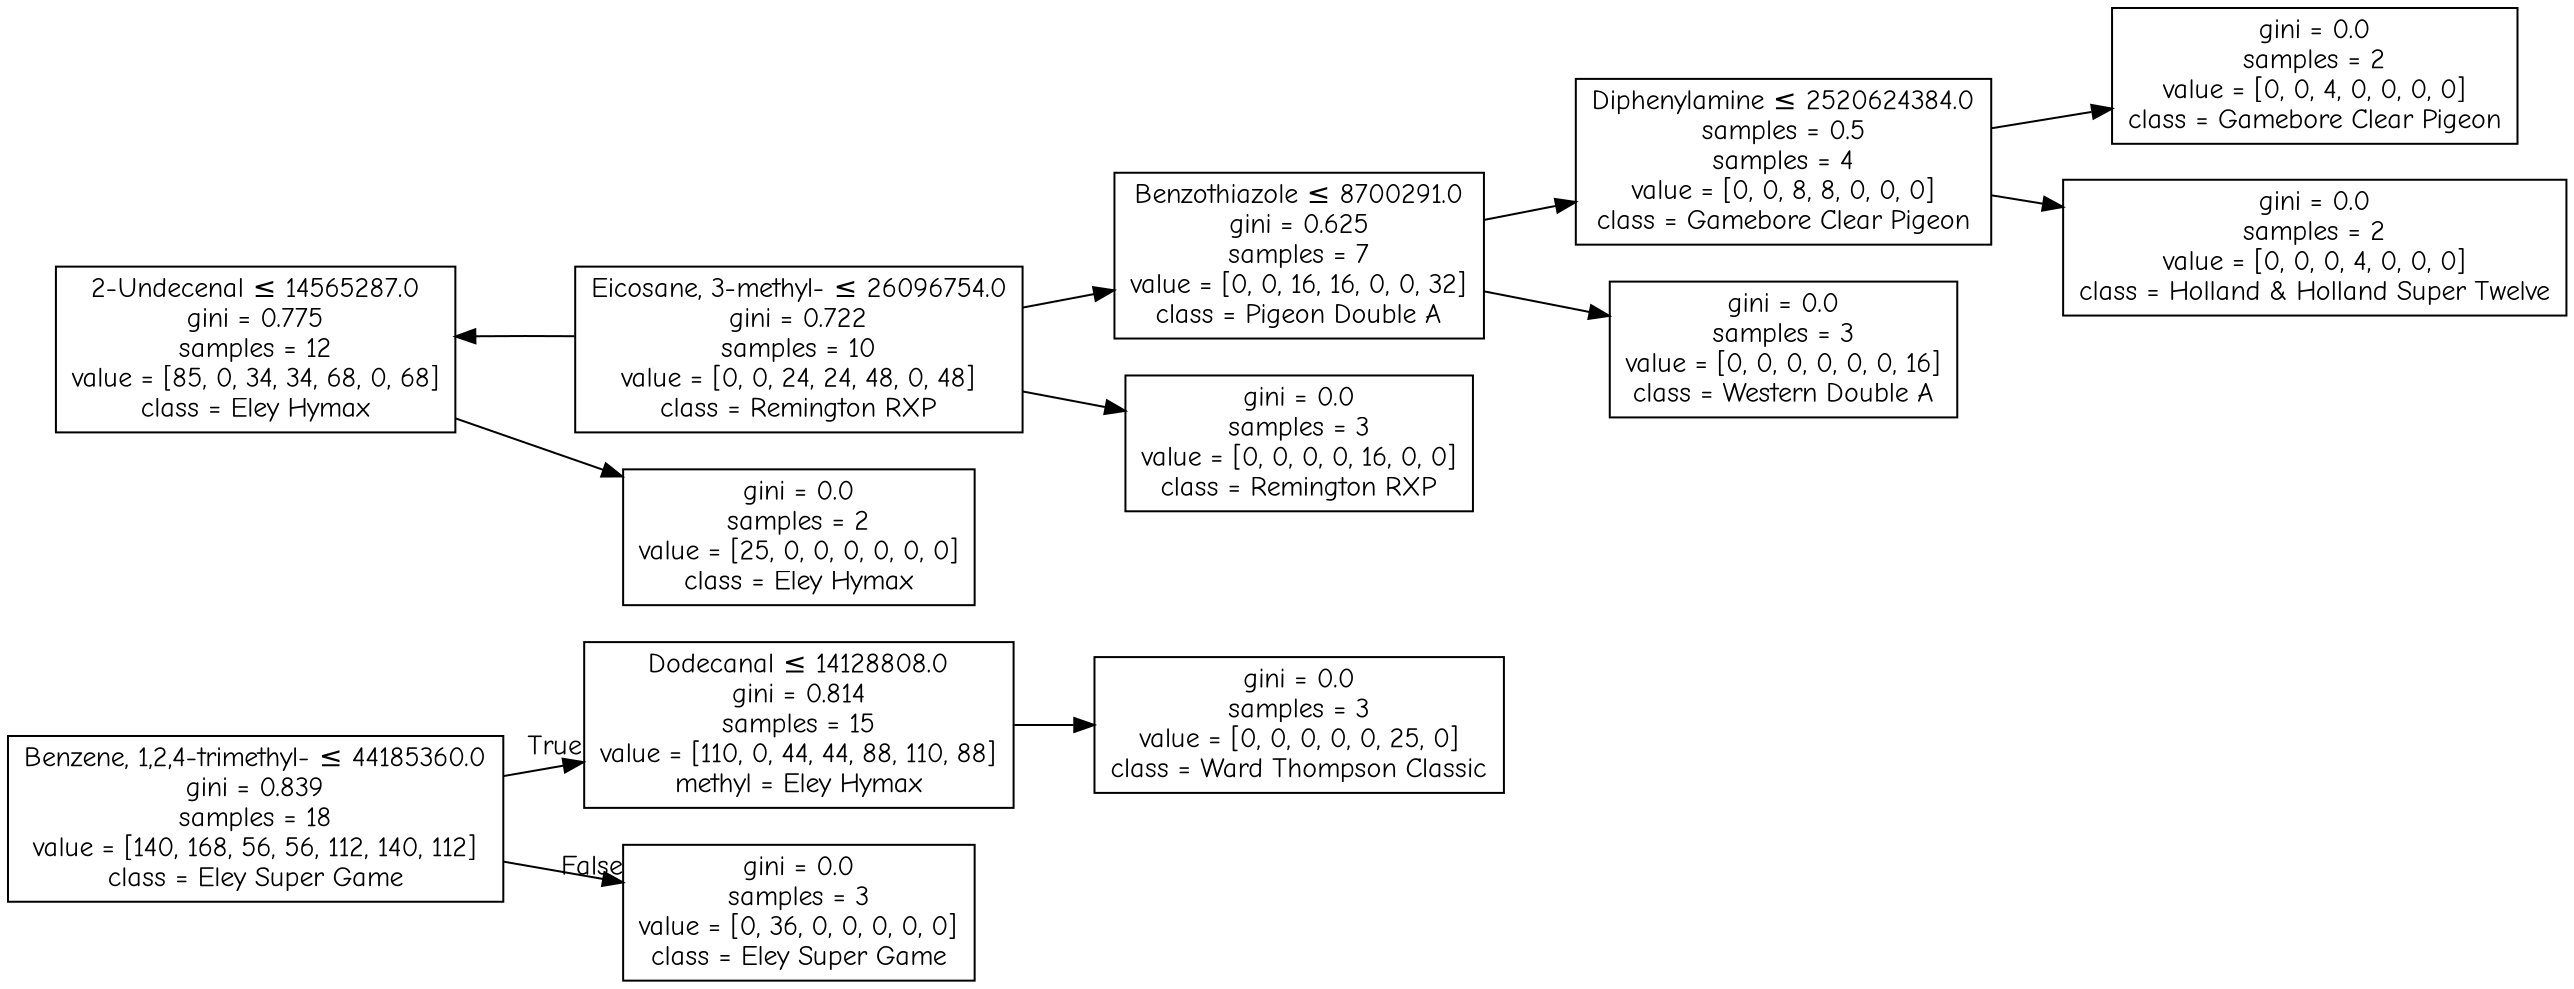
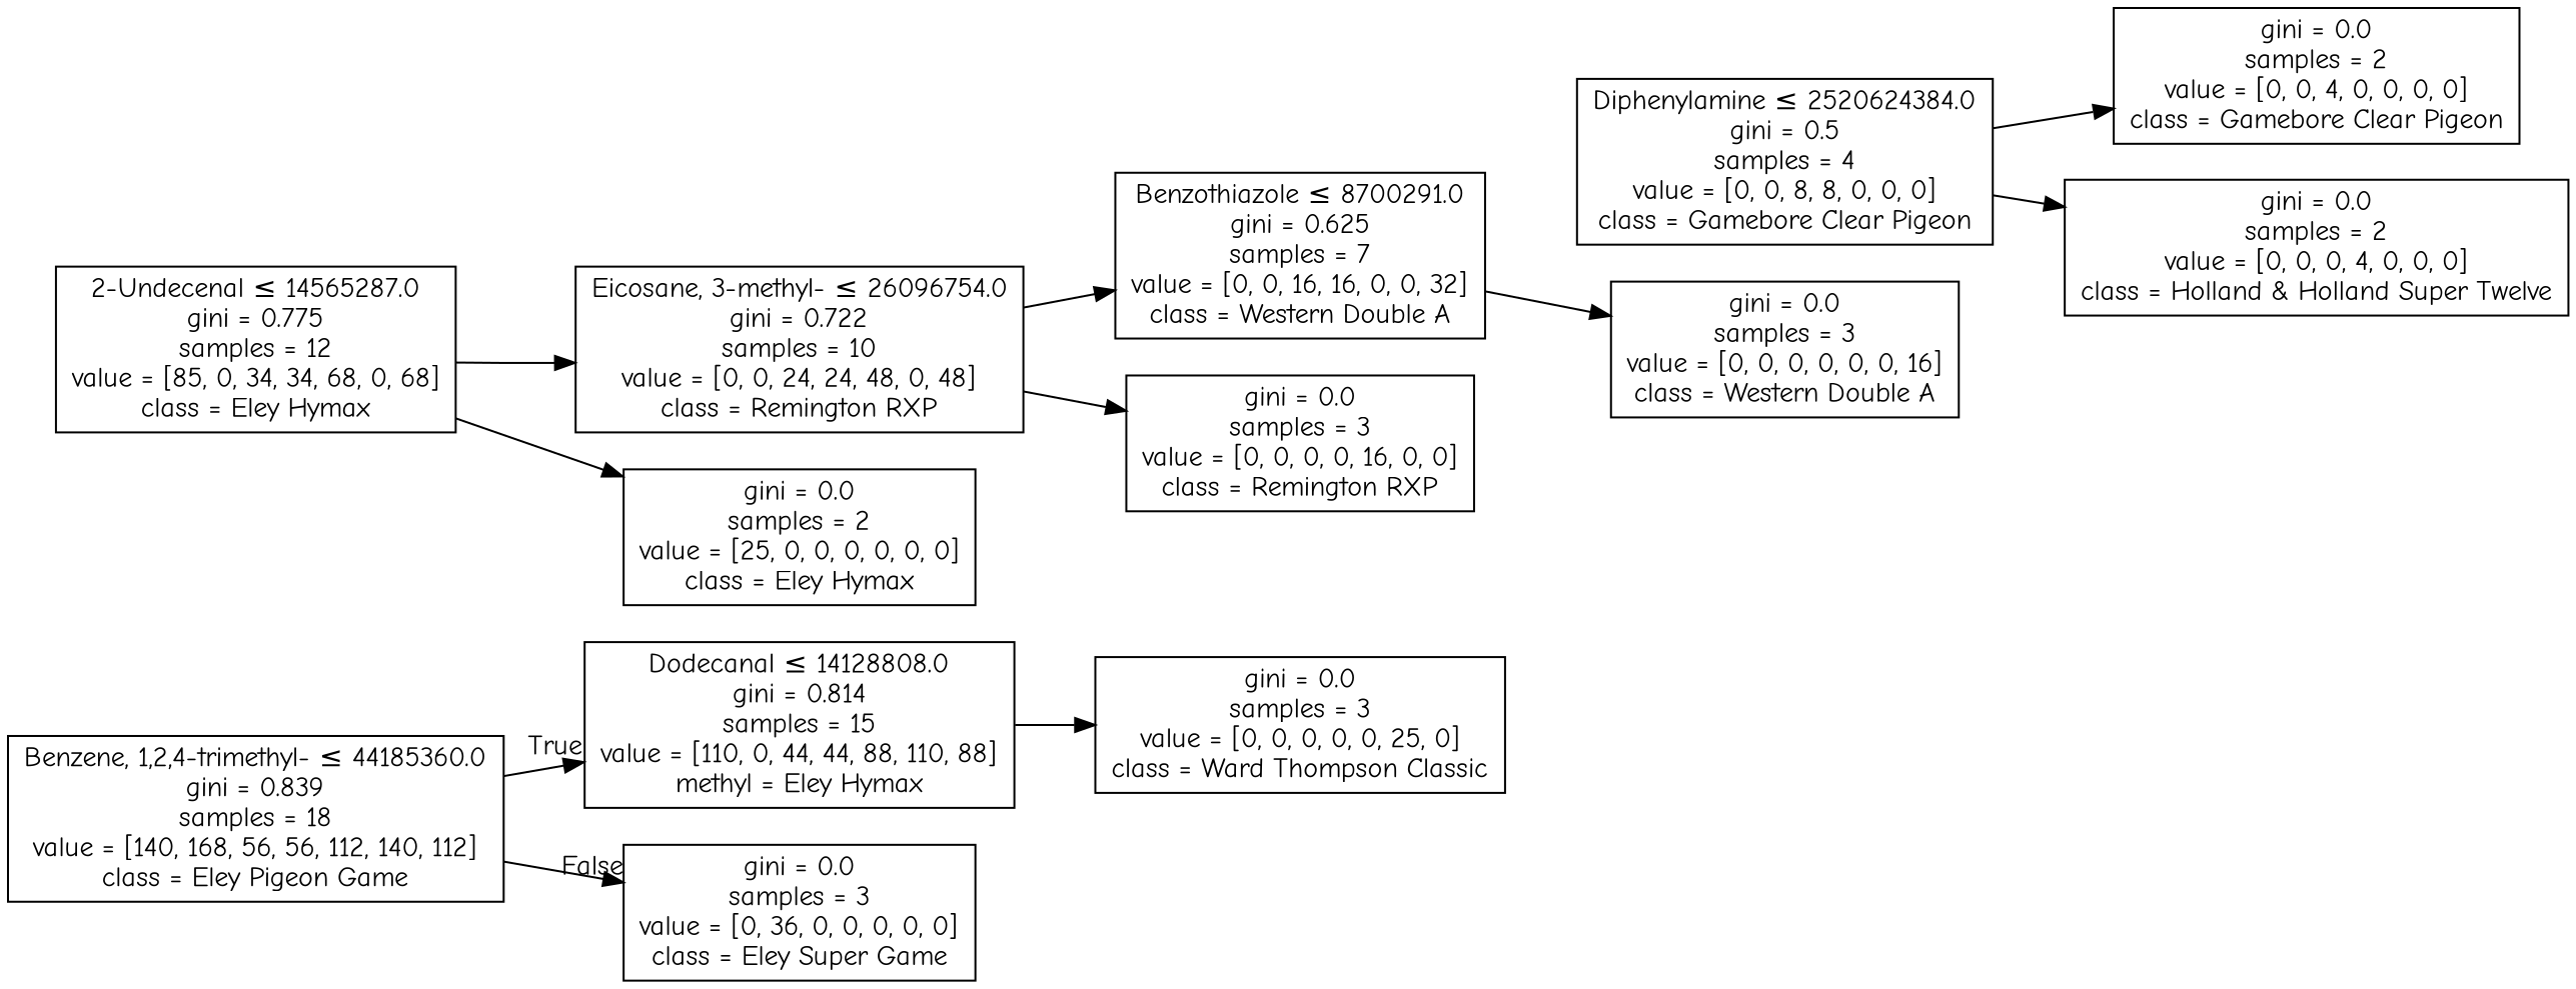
  digraph {
    fontname="Comic Neue"
    rankdir=LR
    node [fontname="Comic Neue" shape=box]
    edge [fontname="Comic Neue"]
-   n1 [label=<Benzene, 1,2,4-trimethyl- &le; 44185360.0<br/>gini = 0.839<br/>samples = 18<br/>value = [140, 168, 56, 56, 112, 140, 112]<br/>class = Eley Super Game>]
+   n1 [label=<Benzene, 1,2,4-trimethyl- &le; 44185360.0<br/>gini = 0.839<br/>samples = 18<br/>value = [140, 168, 56, 56, 112, 140, 112]<br/>class = Eley Pigeon Game>]
    n2 [label=<Dodecanal &le; 14128808.0<br/>gini = 0.814<br/>samples = 15<br/>value = [110, 0, 44, 44, 88, 110, 88]<br/>methyl = Eley Hymax>]
    n3 [label=<gini = 0.0<br/>samples = 3<br/>value = [0, 36, 0, 0, 0, 0, 0]<br/>class = Eley Super Game>]
    n4 [label=<gini = 0.0<br/>samples = 3<br/>value = [0, 0, 0, 0, 0, 25, 0]<br/>class = Ward Thompson Classic>]
    n5 [label=<2-Undecenal &le; 14565287.0<br/>gini = 0.775<br/>samples = 12<br/>value = [85, 0, 34, 34, 68, 0, 68]<br/>class = Eley Hymax>]
    n6 [label=<Eicosane, 3-methyl- &le; 26096754.0<br/>gini = 0.722<br/>samples = 10<br/>value = [0, 0, 24, 24, 48, 0, 48]<br/>class = Remington RXP>]
    n7 [label=<gini = 0.0<br/>samples = 2<br/>value = [25, 0, 0, 0, 0, 0, 0]<br/>class = Eley Hymax>]
-   n8 [label=<Benzothiazole &le; 8700291.0<br/>gini = 0.625<br/>samples = 7<br/>value = [0, 0, 16, 16, 0, 0, 32]<br/>class = Pigeon Double A>]
+   n8 [label=<Benzothiazole &le; 8700291.0<br/>gini = 0.625<br/>samples = 7<br/>value = [0, 0, 16, 16, 0, 0, 32]<br/>class = Western Double A>]
    n9 [label=<gini = 0.0<br/>samples = 3<br/>value = [0, 0, 0, 0, 16, 0, 0]<br/>class = Remington RXP>]
-   n10 [label=<Diphenylamine &le; 2520624384.0<br/>samples = 0.5<br/>samples = 4<br/>value = [0, 0, 8, 8, 0, 0, 0]<br/>class = Gamebore Clear Pigeon>]
+   n10 [label=<Diphenylamine &le; 2520624384.0<br/>gini = 0.5<br/>samples = 4<br/>value = [0, 0, 8, 8, 0, 0, 0]<br/>class = Gamebore Clear Pigeon>]
    n11 [label=<gini = 0.0<br/>samples = 3<br/>value = [0, 0, 0, 0, 0, 0, 16]<br/>class = Western Double A>]
    n12 [label=<gini = 0.0<br/>samples = 2<br/>value = [0, 0, 4, 0, 0, 0, 0]<br/>class = Gamebore Clear Pigeon>]
    n13 [label=<gini = 0.0<br/>samples = 2<br/>value = [0, 0, 0, 4, 0, 0, 0]<br/>class = Holland &amp; Holland Super Twelve>]
    n1 -> n2 [headlabel=True labelangle=45 labeldistance=2.5]
    n1 -> n3 [headlabel=False labelangle=-45 labeldistance=2.5]
    n2 -> n4
-   n6 -> n5
+   n5 -> n6
    n5 -> n7
    n6 -> n8
    n6 -> n9
-   n8 -> n10
    n8 -> n11
    n10 -> n12
    n10 -> n13
  }
